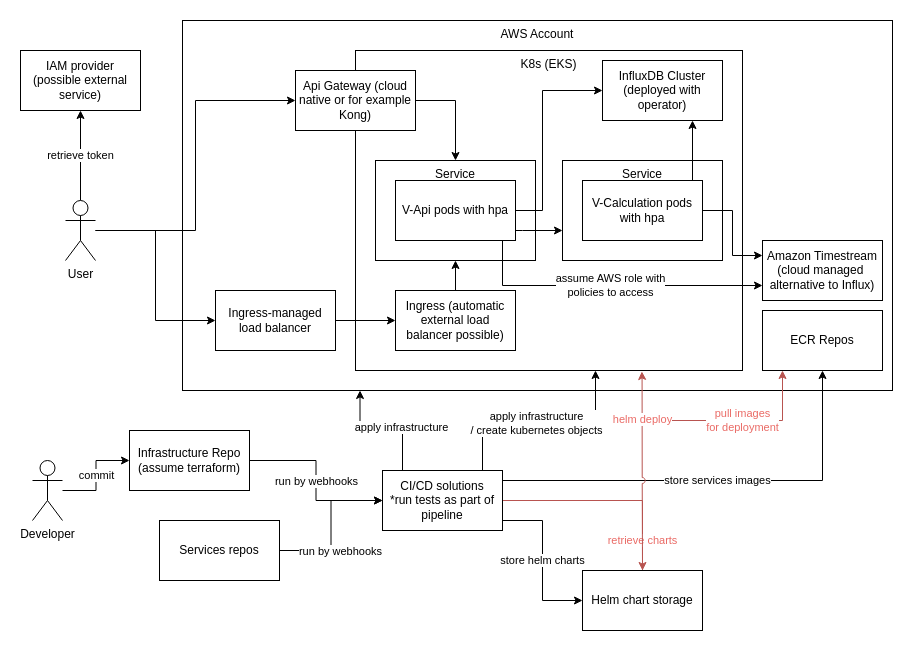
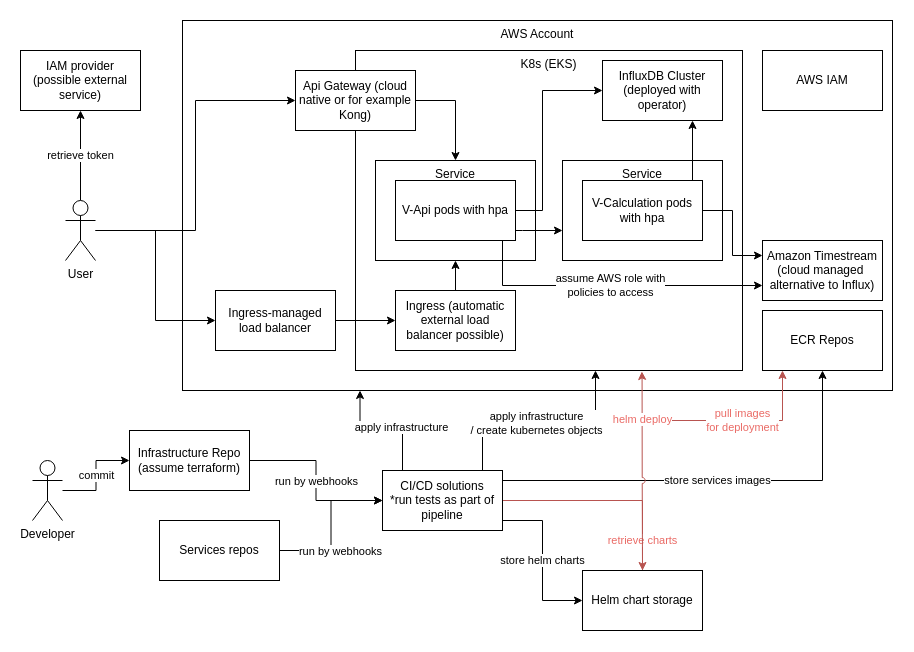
  <mxCell id="0" />
  <mxCell id="1" parent="0" />
  <mxCell id="2" value="AWS Account" style="rounded=0;whiteSpace=wrap;html=1;verticalAlign=top;" vertex="1" parent="1"><mxGeometry x="182" y="20" width="710" height="370" as="geometry" /></mxCell>
  <mxCell id="3" value="K8s (EKS)" style="rounded=0;whiteSpace=wrap;html=1;verticalAlign=top;" vertex="1" parent="1"><mxGeometry x="355" y="50" width="387" height="320" as="geometry" /></mxCell>
  <mxCell id="4" value="Service" style="rounded=0;whiteSpace=wrap;html=1;verticalAlign=top;" vertex="1" parent="1"><mxGeometry x="562" y="160" width="160" height="100" as="geometry" /></mxCell>
  <mxCell id="5" style="edgeStyle=orthogonalEdgeStyle;rounded=0;jumpStyle=arc;jumpSize=6;orthogonalLoop=1;jettySize=auto;html=1;entryX=0.75;entryY=1;entryDx=0;entryDy=0;startArrow=none;startFill=0;endArrow=classic;endFill=1;fontColor=#EA6B66;" edge="1" parent="1" source="7" target="44"><mxGeometry relative="1" as="geometry"><Array as="points"><mxPoint x="692" y="160" /><mxPoint x="692" y="160" /></Array></mxGeometry></mxCell>
  <mxCell id="6" style="edgeStyle=orthogonalEdgeStyle;rounded=0;jumpStyle=arc;jumpSize=6;orthogonalLoop=1;jettySize=auto;html=1;entryX=0;entryY=0.25;entryDx=0;entryDy=0;startArrow=none;startFill=0;endArrow=classic;endFill=1;fontColor=#EA6B66;" edge="1" parent="1" source="7" target="43"><mxGeometry relative="1" as="geometry" /></mxCell>
  <mxCell id="7" value="V-Calculation pods with hpa" style="rounded=0;whiteSpace=wrap;html=1;" vertex="1" parent="1"><mxGeometry x="582" y="180" width="120" height="60" as="geometry" /></mxCell>
  <mxCell id="8" value="Service" style="rounded=0;whiteSpace=wrap;html=1;verticalAlign=top;" vertex="1" parent="1"><mxGeometry x="375" y="160" width="160" height="100" as="geometry" /></mxCell>
  <mxCell id="9" style="edgeStyle=orthogonalEdgeStyle;rounded=0;orthogonalLoop=1;jettySize=auto;html=1;" edge="1" parent="1" source="12" target="4"><mxGeometry relative="1" as="geometry"><Array as="points"><mxPoint x="522" y="230" /><mxPoint x="522" y="230" /></Array></mxGeometry></mxCell>
  <mxCell id="10" style="edgeStyle=orthogonalEdgeStyle;rounded=0;jumpStyle=arc;jumpSize=6;orthogonalLoop=1;jettySize=auto;html=1;entryX=0;entryY=0.5;entryDx=0;entryDy=0;startArrow=none;startFill=0;endArrow=classic;endFill=1;fontColor=#EA6B66;" edge="1" parent="1" source="12" target="44"><mxGeometry relative="1" as="geometry"><Array as="points"><mxPoint x="542" y="210" /><mxPoint x="542" y="90" /></Array></mxGeometry></mxCell>
  <mxCell id="11" value="&lt;font color=&quot;#000000&quot;&gt;assume AWS role with&lt;br&gt;policies to access&lt;/font&gt;" style="edgeStyle=orthogonalEdgeStyle;rounded=0;jumpStyle=arc;jumpSize=6;orthogonalLoop=1;jettySize=auto;html=1;entryX=0;entryY=0.75;entryDx=0;entryDy=0;startArrow=none;startFill=0;endArrow=classic;endFill=1;fontColor=#EA6B66;" edge="1" parent="1" source="12" target="43"><mxGeometry relative="1" as="geometry"><Array as="points"><mxPoint x="502" y="285" /></Array></mxGeometry></mxCell>
  <mxCell id="12" value="V-Api pods with hpa" style="rounded=0;whiteSpace=wrap;html=1;" vertex="1" parent="1"><mxGeometry x="395" y="180" width="120" height="60" as="geometry" /></mxCell>
  <mxCell id="13" style="edgeStyle=orthogonalEdgeStyle;rounded=0;orthogonalLoop=1;jettySize=auto;html=1;" edge="1" parent="1" source="14" target="8"><mxGeometry relative="1" as="geometry" /></mxCell>
  <mxCell id="14" value="Ingress (automatic external load balancer possible)" style="rounded=0;whiteSpace=wrap;html=1;" vertex="1" parent="1"><mxGeometry x="395" y="290" width="120" height="60" as="geometry" /></mxCell>
  <mxCell id="15" style="edgeStyle=orthogonalEdgeStyle;rounded=0;orthogonalLoop=1;jettySize=auto;html=1;entryX=0.5;entryY=0;entryDx=0;entryDy=0;" edge="1" parent="1" source="16" target="8"><mxGeometry relative="1" as="geometry"><Array as="points"><mxPoint x="455" y="100" /></Array></mxGeometry></mxCell>
  <mxCell id="16" value="Api Gateway (cloud native or for example Kong)" style="rounded=0;whiteSpace=wrap;html=1;" vertex="1" parent="1"><mxGeometry x="295" y="70" width="120" height="60" as="geometry" /></mxCell>
  <mxCell id="17" style="edgeStyle=orthogonalEdgeStyle;rounded=0;orthogonalLoop=1;jettySize=auto;html=1;" edge="1" parent="1" source="18" target="14"><mxGeometry relative="1" as="geometry" /></mxCell>
  <mxCell id="18" value="Ingress-managed&lt;br&gt;load balancer" style="rounded=0;whiteSpace=wrap;html=1;" vertex="1" parent="1"><mxGeometry x="215" y="290" width="120" height="60" as="geometry" /></mxCell>
  <mxCell id="19" value="retrieve token" style="edgeStyle=orthogonalEdgeStyle;rounded=0;orthogonalLoop=1;jettySize=auto;html=1;" edge="1" parent="1" source="22" target="23"><mxGeometry relative="1" as="geometry" /></mxCell>
  <mxCell id="20" style="edgeStyle=orthogonalEdgeStyle;rounded=0;orthogonalLoop=1;jettySize=auto;html=1;entryX=0;entryY=0.5;entryDx=0;entryDy=0;" edge="1" parent="1" source="22" target="16"><mxGeometry relative="1" as="geometry" /></mxCell>
  <mxCell id="21" style="edgeStyle=orthogonalEdgeStyle;rounded=0;orthogonalLoop=1;jettySize=auto;html=1;entryX=0;entryY=0.5;entryDx=0;entryDy=0;" edge="1" parent="1" source="22" target="18"><mxGeometry relative="1" as="geometry" /></mxCell>
  <mxCell id="22" value="User" style="shape=umlActor;verticalLabelPosition=bottom;verticalAlign=top;html=1;outlineConnect=0;" vertex="1" parent="1"><mxGeometry x="65" y="200" width="30" height="60" as="geometry" /></mxCell>
  <mxCell id="23" value="IAM provider (possible external service)" style="rounded=0;whiteSpace=wrap;html=1;" vertex="1" parent="1"><mxGeometry x="20" y="50" width="120" height="60" as="geometry" /></mxCell>
  <mxCell id="24" value="commit" style="edgeStyle=orthogonalEdgeStyle;rounded=0;orthogonalLoop=1;jettySize=auto;html=1;" edge="1" parent="1" source="25" target="27"><mxGeometry relative="1" as="geometry" /></mxCell>
  <mxCell id="25" value="Developer" style="shape=umlActor;verticalLabelPosition=bottom;verticalAlign=top;html=1;outlineConnect=0;" vertex="1" parent="1"><mxGeometry x="32" y="460" width="30" height="60" as="geometry" /></mxCell>
  <mxCell id="26" value="run by webhooks" style="edgeStyle=orthogonalEdgeStyle;rounded=0;orthogonalLoop=1;jettySize=auto;html=1;entryX=0;entryY=0.5;entryDx=0;entryDy=0;" edge="1" parent="1" source="27" target="38"><mxGeometry relative="1" as="geometry" /></mxCell>
  <mxCell id="27" value="Infrastructure Repo (assume terraform)" style="rounded=0;whiteSpace=wrap;html=1;" vertex="1" parent="1"><mxGeometry x="129" y="430" width="120" height="60" as="geometry" /></mxCell>
  <mxCell id="28" style="edgeStyle=orthogonalEdgeStyle;rounded=0;orthogonalLoop=1;jettySize=auto;html=1;entryX=0;entryY=0.5;entryDx=0;entryDy=0;" edge="1" parent="1" source="30" target="38"><mxGeometry relative="1" as="geometry" /></mxCell>
  <mxCell id="29" value="run by webhooks" style="edgeLabel;html=1;align=center;verticalAlign=middle;resizable=0;points=[];" vertex="1" connectable="0" parent="28"><mxGeometry x="-0.4" y="-1" relative="1" as="geometry"><mxPoint x="14" y="-1" as="offset" /></mxGeometry></mxCell>
  <mxCell id="30" value="Services repos" style="rounded=0;whiteSpace=wrap;html=1;" vertex="1" parent="1"><mxGeometry x="159" y="520" width="120" height="60" as="geometry" /></mxCell>
  <mxCell id="31" style="edgeStyle=orthogonalEdgeStyle;rounded=0;orthogonalLoop=1;jettySize=auto;html=1;entryX=0.25;entryY=1;entryDx=0;entryDy=0;" edge="1" parent="1" source="38" target="2"><mxGeometry relative="1" as="geometry"><Array as="points"><mxPoint x="402" y="430" /><mxPoint x="360" y="430" /></Array></mxGeometry></mxCell>
  <mxCell id="32" value="apply infrastructure" style="edgeLabel;html=1;align=center;verticalAlign=middle;resizable=0;points=[];" vertex="1" connectable="0" parent="31"><mxGeometry x="-0.31" y="-4" relative="1" as="geometry"><mxPoint as="offset" /></mxGeometry></mxCell>
  <mxCell id="33" style="edgeStyle=orthogonalEdgeStyle;rounded=0;orthogonalLoop=1;jettySize=auto;html=1;" edge="1" parent="1" source="38" target="3"><mxGeometry relative="1" as="geometry"><Array as="points"><mxPoint x="482" y="420" /><mxPoint x="595" y="420" /></Array></mxGeometry></mxCell>
  <mxCell id="34" value="apply infrastructure&lt;br&gt;/ create kubernetes objects" style="edgeLabel;html=1;align=center;verticalAlign=middle;resizable=0;points=[];" vertex="1" connectable="0" parent="33"><mxGeometry x="-0.352" y="-2" relative="1" as="geometry"><mxPoint x="34" as="offset" /></mxGeometry></mxCell>
  <mxCell id="35" value="store services images" style="edgeStyle=orthogonalEdgeStyle;rounded=0;orthogonalLoop=1;jettySize=auto;html=1;jumpStyle=none;jumpSize=6;" edge="1" parent="1" source="38" target="40"><mxGeometry relative="1" as="geometry"><Array as="points"><mxPoint x="822" y="480" /></Array></mxGeometry></mxCell>
  <mxCell id="36" value="store helm charts" style="edgeStyle=orthogonalEdgeStyle;rounded=0;orthogonalLoop=1;jettySize=auto;html=1;entryX=0;entryY=0.5;entryDx=0;entryDy=0;" edge="1" parent="1" source="38" target="42"><mxGeometry relative="1" as="geometry"><Array as="points"><mxPoint x="542" y="520" /><mxPoint x="542" y="600" /></Array></mxGeometry></mxCell>
  <mxCell id="37" value="retrieve charts" style="edgeStyle=orthogonalEdgeStyle;rounded=0;orthogonalLoop=1;jettySize=auto;html=1;entryX=0.5;entryY=0;entryDx=0;entryDy=0;fillColor=#f8cecc;strokeColor=#b85450;fontColor=#EA6B66;" edge="1" parent="1" source="38" target="42"><mxGeometry x="0.714" relative="1" as="geometry"><mxPoint as="offset" /></mxGeometry></mxCell>
  <mxCell id="38" value="CI/CD solutions&lt;br&gt;*run tests as part of pipeline" style="rounded=0;whiteSpace=wrap;html=1;" vertex="1" parent="1"><mxGeometry x="382" y="470" width="120" height="60" as="geometry" /></mxCell>
  <mxCell id="39" value="pull images&lt;br&gt;for deployment" style="edgeStyle=orthogonalEdgeStyle;rounded=0;jumpStyle=arc;jumpSize=6;orthogonalLoop=1;jettySize=auto;html=1;fontColor=#EA6B66;fillColor=#f8cecc;strokeColor=#b85450;startArrow=classic;startFill=1;endArrow=none;endFill=0;" edge="1" parent="1" source="40"><mxGeometry relative="1" as="geometry"><mxPoint x="652" y="420" as="targetPoint" /><Array as="points"><mxPoint x="782" y="420" /></Array></mxGeometry></mxCell>
  <mxCell id="40" value="ECR Repos" style="rounded=0;whiteSpace=wrap;html=1;" vertex="1" parent="1"><mxGeometry x="762" y="310" width="120" height="60" as="geometry" /></mxCell>
  <mxCell id="41" value="helm deploy" style="edgeStyle=orthogonalEdgeStyle;rounded=0;orthogonalLoop=1;jettySize=auto;html=1;fillColor=#f8cecc;strokeColor=#b85450;fontColor=#EA6B66;jumpStyle=arc;entryX=0.74;entryY=1.003;entryDx=0;entryDy=0;entryPerimeter=0;" edge="1" parent="1" source="42" target="3"><mxGeometry x="0.508" relative="1" as="geometry"><mxPoint x="642" y="360" as="targetPoint" /><Array as="points"><mxPoint x="642" y="390" /><mxPoint x="641" y="390" /><mxPoint x="641" y="371" /></Array><mxPoint as="offset" /></mxGeometry></mxCell>
  <mxCell id="42" value="Helm chart storage" style="rounded=0;whiteSpace=wrap;html=1;" vertex="1" parent="1"><mxGeometry x="582" y="570" width="120" height="60" as="geometry" /></mxCell>
  <mxCell id="43" value="&lt;font color=&quot;#000000&quot;&gt;Amazon Timestream&lt;br&gt;(cloud managed&amp;nbsp; alternative to Influx)&lt;br&gt;&lt;/font&gt;" style="rounded=0;whiteSpace=wrap;html=1;fontColor=#EA6B66;" vertex="1" parent="1"><mxGeometry x="762" y="240" width="120" height="60" as="geometry" /></mxCell>
  <mxCell id="44" value="&lt;font color=&quot;#000000&quot;&gt;InfluxDB Cluster&lt;br&gt;(deployed with operator)&lt;br&gt;&lt;/font&gt;" style="rounded=0;whiteSpace=wrap;html=1;fontColor=#EA6B66;" vertex="1" parent="1"><mxGeometry x="602" y="60" width="120" height="60" as="geometry" /></mxCell>
+ <mxCell id="45" value="&lt;font color=&quot;#000000&quot;&gt;AWS IAM&lt;/font&gt;" style="rounded=0;whiteSpace=wrap;html=1;fontColor=#EA6B66;" vertex="1" parent="1"><mxGeometry x="762" y="50" width="120" height="60" as="geometry" /></mxCell>
